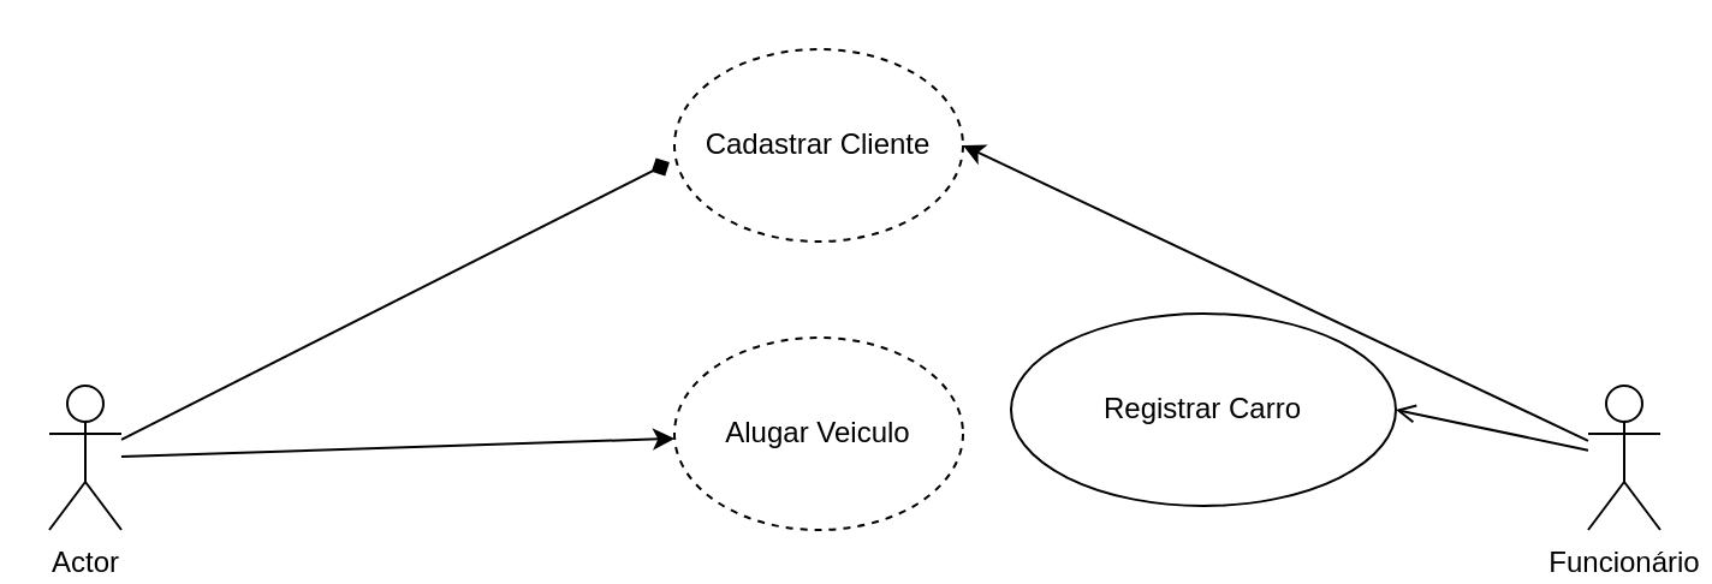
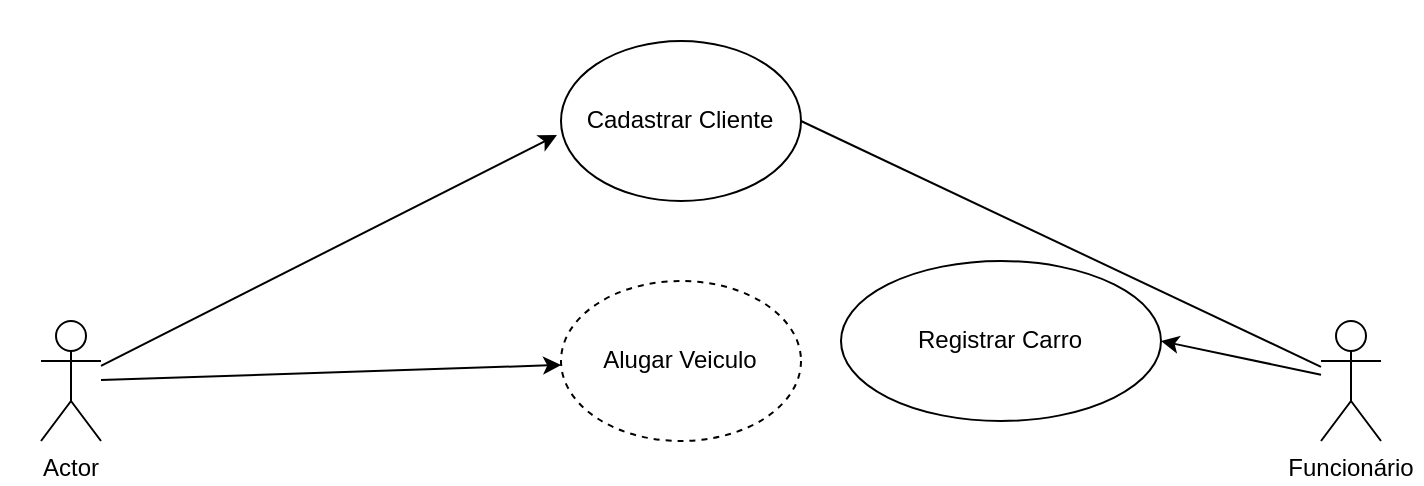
  <mxCell id="0" />
  <mxCell id="1" parent="0" />
  <mxCell id="2" value="Actor" style="shape=umlActor;verticalLabelPosition=bottom;verticalAlign=top;html=1;outlineConnect=0;" vertex="1" parent="1"><mxGeometry x="20" y="160" width="30" height="60" as="geometry" /></mxCell>
- <mxCell id="3" value="Cadastrar Cliente" style="ellipse;whiteSpace=wrap;html=1;dashed=1;" vertex="1" parent="1"><mxGeometry x="280" y="20" width="120" height="80" as="geometry" /></mxCell>
+ <mxCell id="3" value="Cadastrar Cliente" style="ellipse;whiteSpace=wrap;html=1;" vertex="1" parent="1"><mxGeometry x="280" y="20" width="120" height="80" as="geometry" /></mxCell>
  <mxCell id="4" value="Registrar Carro" style="ellipse;whiteSpace=wrap;html=1;" vertex="1" parent="1"><mxGeometry x="420" y="130" width="160" height="80" as="geometry" /></mxCell>
  <mxCell id="5" value="Funcionário" style="shape=umlActor;verticalLabelPosition=bottom;verticalAlign=top;html=1;outlineConnect=0;" vertex="1" parent="1"><mxGeometry x="660" y="160" width="30" height="60" as="geometry" /></mxCell>
  <mxCell id="6" value="Alugar Veiculo" style="ellipse;whiteSpace=wrap;html=1;dashed=1;" vertex="1" parent="1"><mxGeometry x="280" y="140" width="120" height="80" as="geometry" /></mxCell>
- <mxCell id="7" value="" style="endArrow=diamond;html=1;rounded=0;entryX=-0.017;entryY=0.588;entryDx=0;entryDy=0;entryPerimeter=0;" edge="1" parent="1" source="2" target="3"><mxGeometry width="50" height="50" relative="1" as="geometry"><mxPoint x="350" y="210" as="sourcePoint" /><mxPoint x="400" y="160" as="targetPoint" /></mxGeometry></mxCell>
- <mxCell id="8" value="" style="endArrow=classic;html=1;rounded=0;entryX=1;entryY=0.5;entryDx=0;entryDy=0;" edge="1" parent="1" source="5" target="3"><mxGeometry width="50" height="50" relative="1" as="geometry"><mxPoint x="350" y="210" as="sourcePoint" /><mxPoint x="400" y="160" as="targetPoint" /></mxGeometry></mxCell>
- <mxCell id="9" value="" style="endArrow=open;html=1;rounded=0;entryX=1;entryY=0.5;entryDx=0;entryDy=0;" edge="1" parent="1" source="5" target="4"><mxGeometry width="50" height="50" relative="1" as="geometry"><mxPoint x="350" y="210" as="sourcePoint" /><mxPoint x="400" y="160" as="targetPoint" /></mxGeometry></mxCell>
+ <mxCell id="7" value="" style="endArrow=classic;html=1;rounded=0;entryX=-0.017;entryY=0.588;entryDx=0;entryDy=0;entryPerimeter=0;" edge="1" parent="1" source="2" target="3"><mxGeometry width="50" height="50" relative="1" as="geometry"><mxPoint x="350" y="210" as="sourcePoint" /><mxPoint x="400" y="160" as="targetPoint" /></mxGeometry></mxCell>
+ <mxCell id="8" value="" style="endArrow=none;html=1;rounded=0;entryX=1;entryY=0.5;entryDx=0;entryDy=0;" edge="1" parent="1" source="5" target="3"><mxGeometry width="50" height="50" relative="1" as="geometry"><mxPoint x="350" y="210" as="sourcePoint" /><mxPoint x="400" y="160" as="targetPoint" /></mxGeometry></mxCell>
+ <mxCell id="9" value="" style="endArrow=classic;html=1;rounded=0;entryX=1;entryY=0.5;entryDx=0;entryDy=0;" edge="1" parent="1" source="5" target="4"><mxGeometry width="50" height="50" relative="1" as="geometry"><mxPoint x="350" y="210" as="sourcePoint" /><mxPoint x="400" y="160" as="targetPoint" /></mxGeometry></mxCell>
  <mxCell id="10" value="" style="endArrow=classic;html=1;rounded=0;" edge="1" parent="1" source="2" target="6"><mxGeometry width="50" height="50" relative="1" as="geometry"><mxPoint x="350" y="210" as="sourcePoint" /><mxPoint x="400" y="160" as="targetPoint" /></mxGeometry></mxCell>
